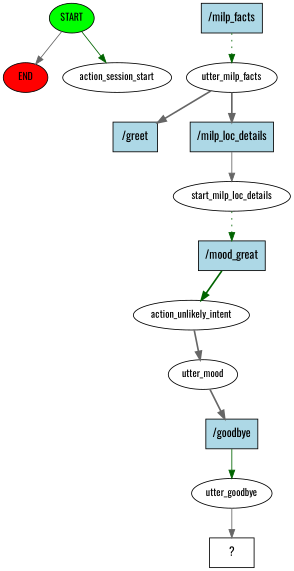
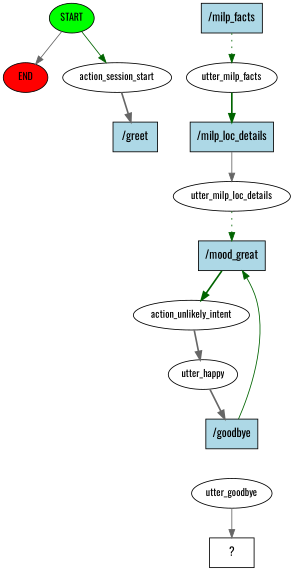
  digraph {
    fontname=Oswald
    node [fontname=Oswald fontsize=12]
    edge [color=gray40 fontname=Oswald style=solid]
    n1 [fillcolor=green label=START style=filled]
    n2 [fillcolor=red label=END style=filled]
    n3 [label=action_session_start]
    n4 [fillcolor=lightblue label="/greet" shape=rect style=filled fontsize=""]
    n5 [fillcolor=lightblue label="/milp_facts" shape=rect style=filled fontsize=""]
    n6 [label=utter_milp_facts]
    n7 [fillcolor=lightblue label="/milp_loc_details" shape=rect style=filled fontsize=""]
-   n8 [label=start_milp_loc_details]
+   n8 [label=utter_milp_loc_details]
    n9 [fillcolor=lightblue label="/mood_great" shape=rect style=filled fontsize=""]
    n10 [label=action_unlikely_intent]
-   n11 [label=utter_mood]
+   n11 [label=utter_happy]
    n12 [fillcolor=lightblue label="/goodbye" shape=rect style=filled fontsize=""]
    n13 [label=utter_goodbye]
    n14 [label="  ?  " shape=rect fontsize=""]
    n1 -> n2
    n1 -> n3 [color=darkgreen]
-   n6 -> n4 [style=bold]
+   n3 -> n4 [style=bold]
    n5 -> n6 [color=darkgreen style=dotted]
-   n6 -> n7 [style=bold]
+   n6 -> n7 [color=darkgreen style=bold]
    n7 -> n8
    n8 -> n9 [color=darkgreen style=dotted]
    n9 -> n10 [color=darkgreen style=bold]
    n10 -> n11 [style=bold]
    n11 -> n12 [style=bold]
-   n12 -> n13 [color=darkgreen]
+   n12 -> n9 [color=darkgreen]
    n13 -> n14
  }
